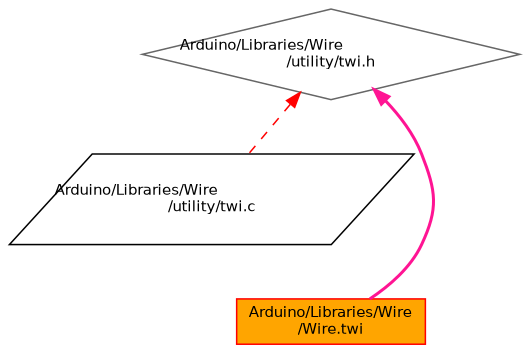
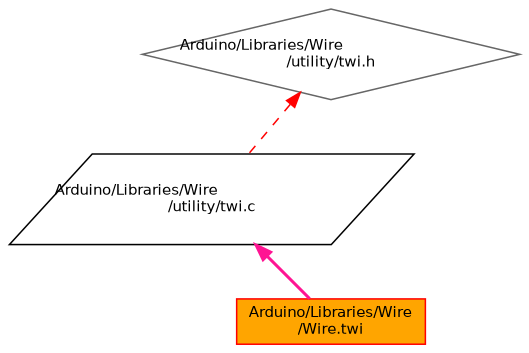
  digraph {
    node [fillcolor=white fontname=Helvetica fontsize=10 style=filled]
    edge [dir=back fontname=Helvetica fontsize=10 labelfontname=Helvetica labelfontsize=10]
    n1 [color=gray40 fontcolor=black height=0.2 label="Arduino/Libraries/Wire\l/utility/twi.h" shape=diamond width=0.4]
    n2 [color=black height=0.2 label="Arduino/Libraries/Wire\l/utility/twi.c" shape=parallelogram width=0.4]
    n3 [color=red fillcolor=orange height=0.2 label="Arduino/Libraries/Wire\l/Wire.twi" shape=box width=0.4]
    n1 -> n2 [color=red style=dashed]
-   n1 -> n3 [color=deeppink style=bold]
+   n2 -> n3 [color=deeppink style=bold]
  }
